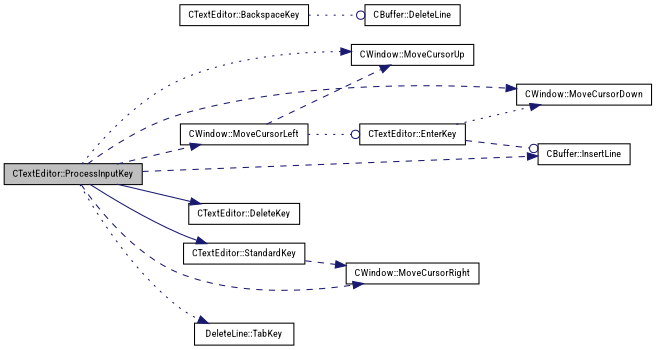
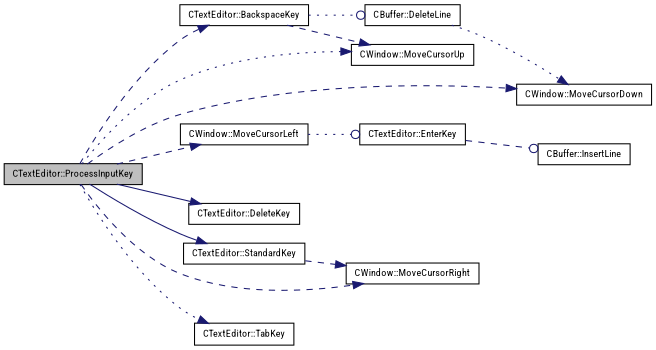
  digraph {
    fontname="Roboto Condensed"
    rankdir=LR
    node [color=black fillcolor=white fontname="Roboto Condensed" fontsize=10 shape=record style=filled]
    edge [arrowhead=normal color=midnightblue fontname="Roboto Condensed" fontsize=10 labelfontname=Helvetica labelfontsize=10 style=dashed]
    n1 [fillcolor=grey75 fontcolor=black height=0.2 label="CTextEditor::ProcessInputKey" width=0.4]
    n2 [height=0.2 label="CTextEditor::BackspaceKey" width=0.4]
    n3 [height=0.2 label="CWindow::MoveCursorUp" width=0.4]
    n4 [height=0.2 label="CTextEditor::DeleteKey" width=0.4]
    n5 [height=0.2 label="CWindow::MoveCursorDown" width=0.4]
    n6 [height=0.2 label="CWindow::MoveCursorLeft" width=0.4]
    n7 [height=0.2 label="CWindow::MoveCursorRight" width=0.4]
    n8 [height=0.2 label="CTextEditor::StandardKey" width=0.4]
-   n9 [height=0.2 label="DeleteLine::TabKey" width=0.4]
+   n9 [height=0.2 label="CTextEditor::TabKey" width=0.4]
    n10 [height=0.2 label="CBuffer::DeleteLine" width=0.4]
    n11 [height=0.2 label="CTextEditor::EnterKey" width=0.4]
    n12 [height=0.2 label="CBuffer::InsertLine" width=0.4]
-   n1 -> n12
+   n1 -> n2
    n1 -> n3 [style=dotted]
    n1 -> n4 [style=solid]
    n1 -> n5
    n1 -> n6
    n1 -> n7
    n1 -> n8 [style=solid]
    n1 -> n9 [style=dotted]
-   n6 -> n3
+   n2 -> n3
    n2 -> n10 [arrowhead=odot style=dotted]
    n6 -> n11 [arrowhead=odot style=dotted]
    n8 -> n7
-   n11 -> n5 [style=dotted]
+   n10 -> n5 [style=dotted]
    n11 -> n12 [arrowhead=odot]
  }
